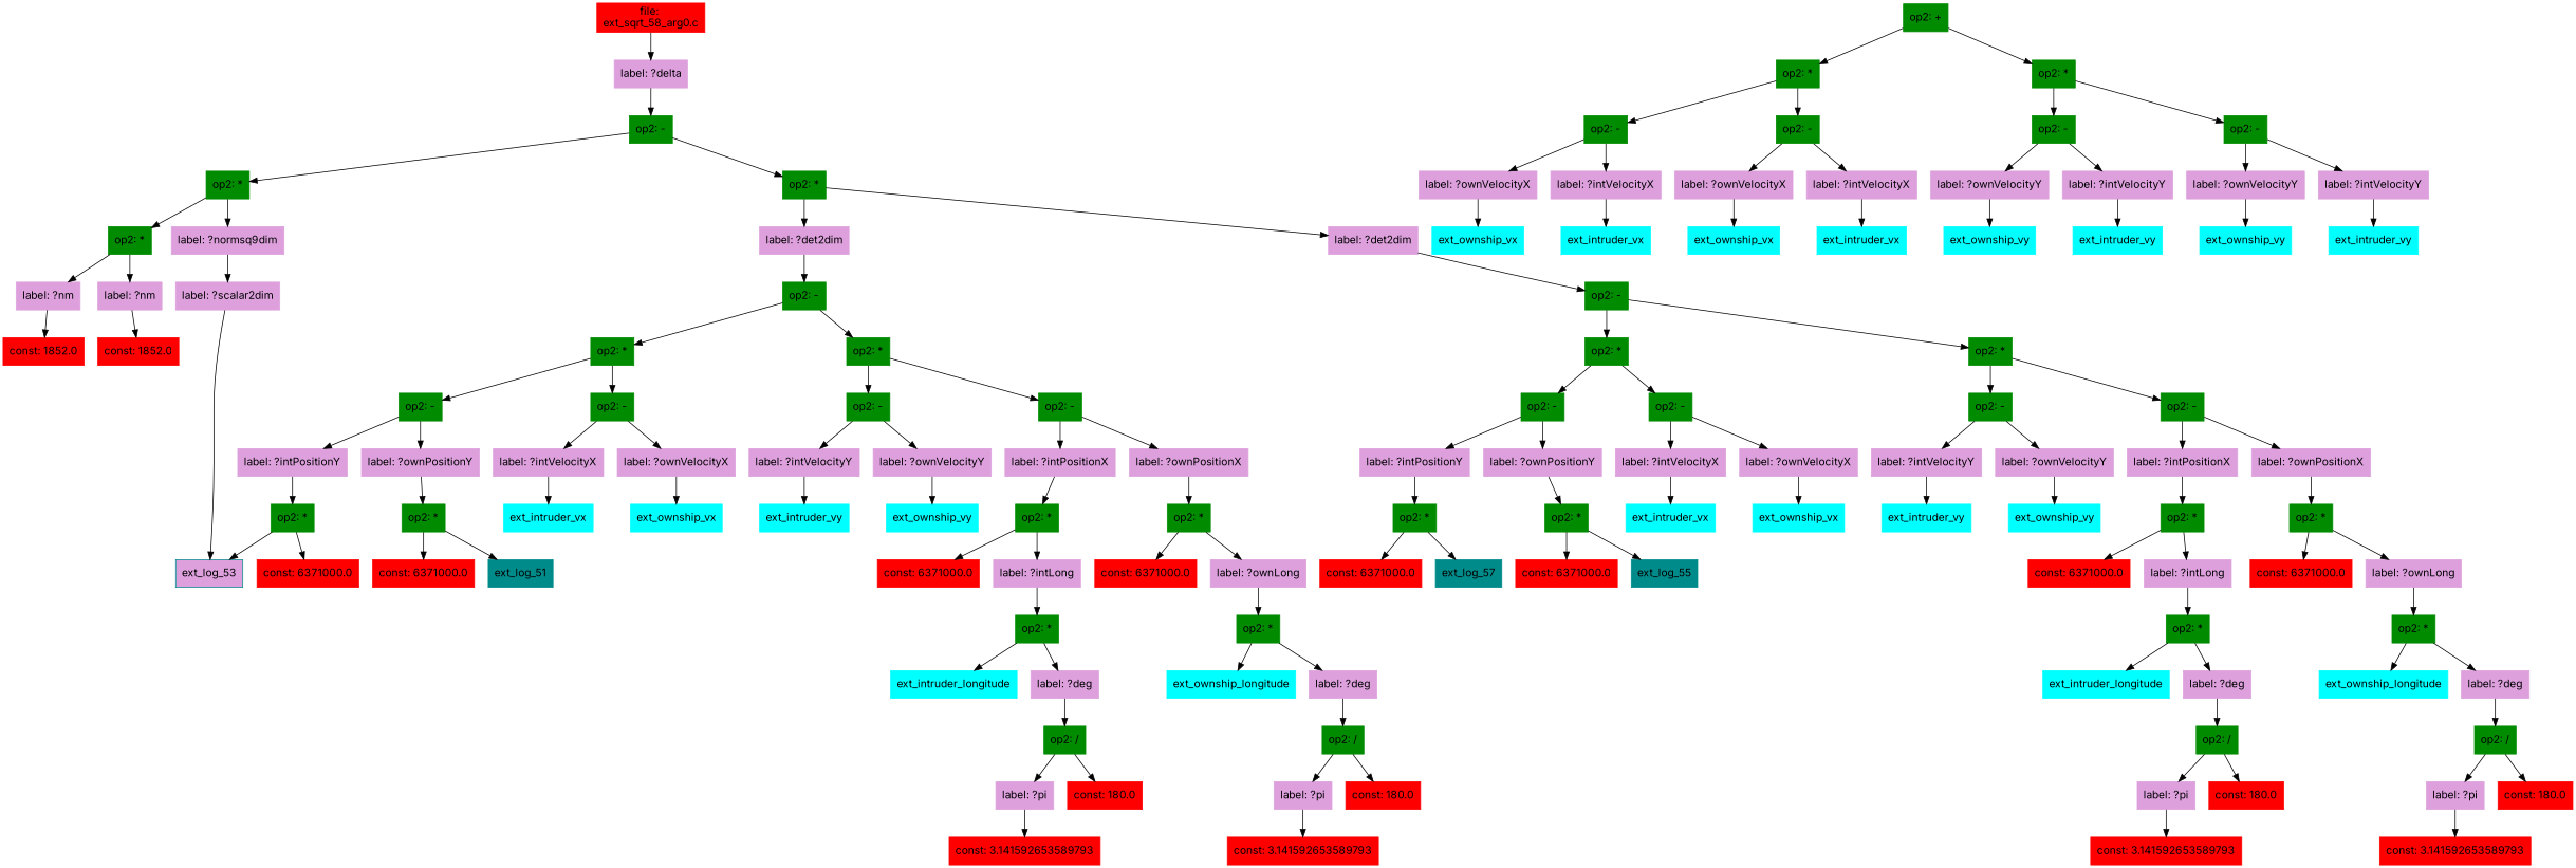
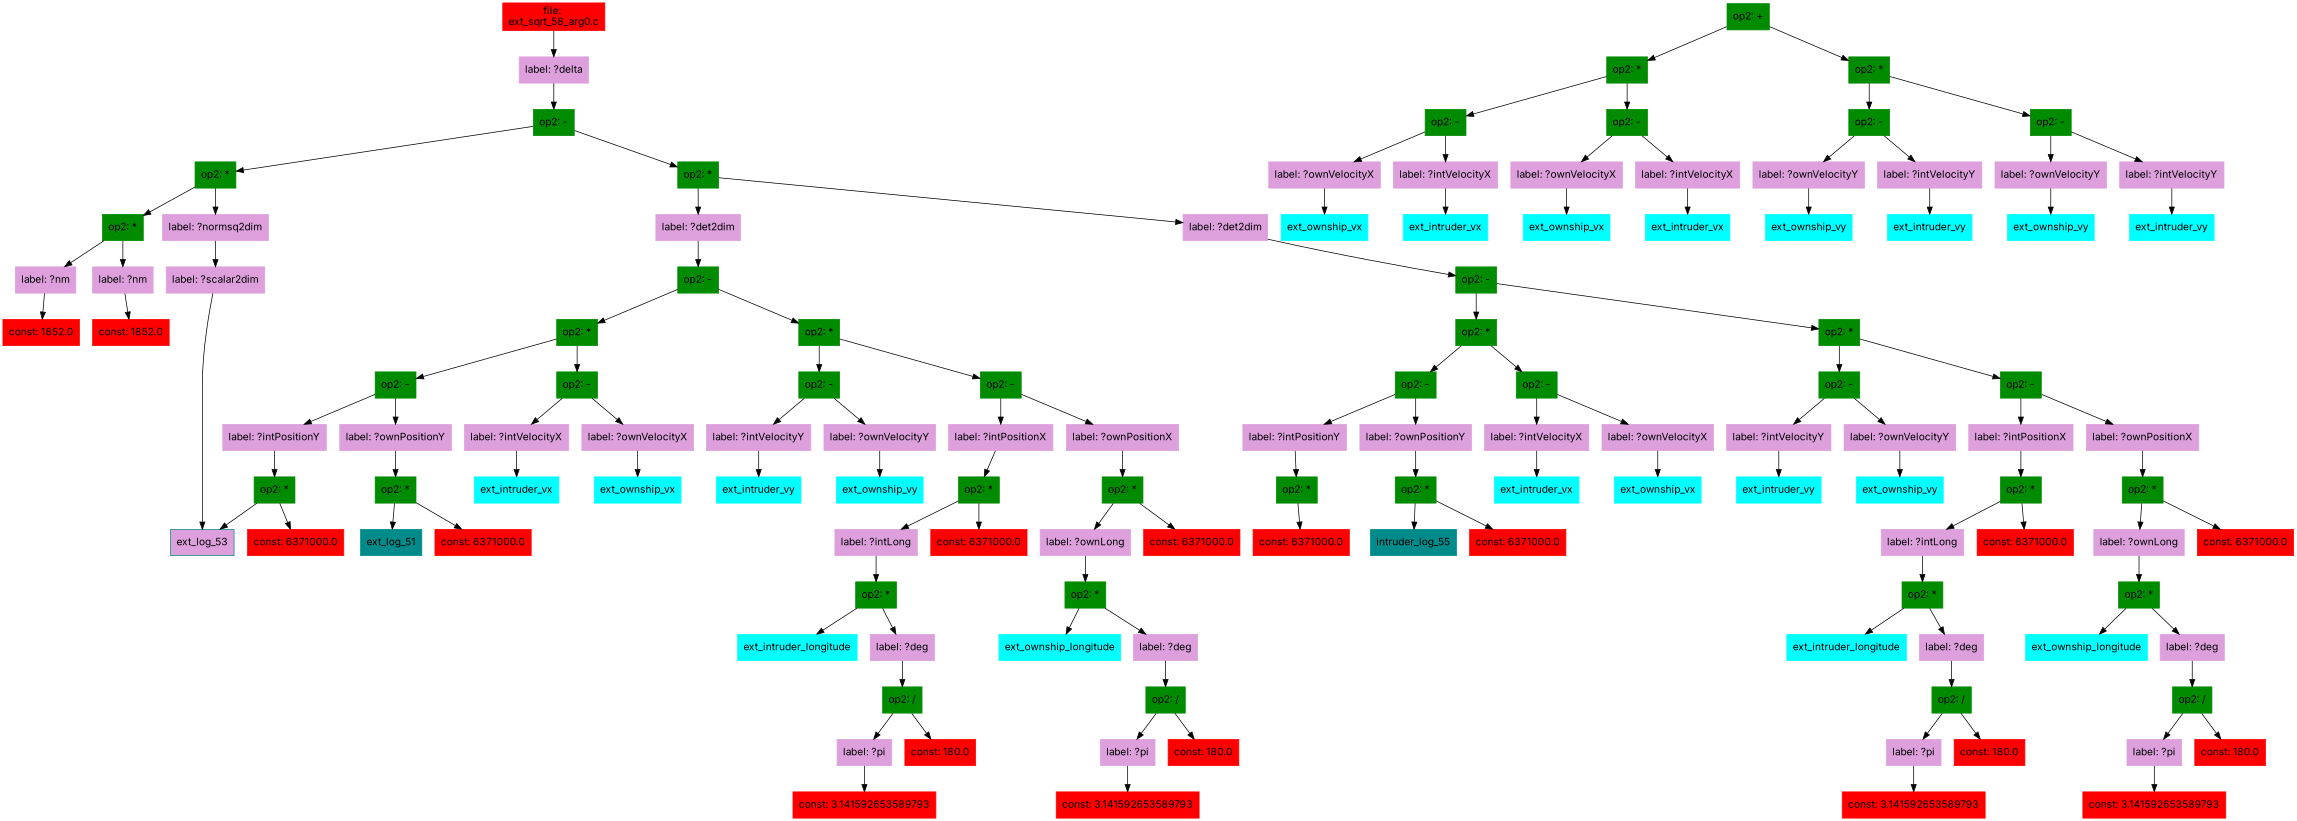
  digraph {
    fontname=Inter
    node [color=plum fontname=Inter shape=box style=filled]
    edge [fontname=Inter]
    n1 [color=red label="file: \next_sqrt_58_arg0.c"]
    n2 [label="label: ?delta"]
    n3 [color=green4 label="op2: -"]
    n4 [color=green4 label="op2: *"]
    n5 [color=green4 label="op2: *"]
    n6 [color=green4 label="op2: *"]
-   n7 [label="label: ?normsq9dim"]
+   n7 [label="label: ?normsq2dim"]
    n8 [label="label: ?det2dim"]
    n9 [label="label: ?det2dim"]
    n10 [label="label: ?nm"]
    n11 [label="label: ?nm"]
    n12 [label="label: ?scalar2dim"]
    n13 [color=red1 label="const: 1852.0"]
    n14 [color=red1 label="const: 1852.0"]
    n15 [color=cyan4 fillcolor=plum label=ext_log_53]
    n16 [color=green4 label="op2: +"]
    n17 [color=green4 label="op2: *"]
    n18 [color=green4 label="op2: *"]
    n19 [color=green4 label="op2: -"]
    n20 [color=green4 label="op2: -"]
    n21 [color=green4 label="op2: -"]
    n22 [color=green4 label="op2: -"]
    n23 [label="label: ?ownVelocityX"]
    n24 [label="label: ?intVelocityX"]
    n25 [label="label: ?ownVelocityX"]
    n26 [label="label: ?intVelocityX"]
    n27 [color=cyan1 label=ext_ownship_vx]
    n28 [color=cyan1 label=ext_intruder_vx]
    n29 [color=cyan1 label=ext_ownship_vx]
    n30 [color=cyan1 label=ext_intruder_vx]
    n31 [label="label: ?ownVelocityY"]
    n32 [label="label: ?intVelocityY"]
    n33 [label="label: ?ownVelocityY"]
    n34 [label="label: ?intVelocityY"]
    n35 [color=cyan1 label=ext_ownship_vy]
    n36 [color=cyan1 label=ext_intruder_vy]
    n37 [color=cyan1 label=ext_ownship_vy]
    n38 [color=cyan1 label=ext_intruder_vy]
    n39 [color=green4 label="op2: -"]
    n40 [color=green4 label="op2: -"]
    n41 [color=green4 label="op2: *"]
    n42 [color=green4 label="op2: *"]
    n43 [color=green4 label="op2: -"]
    n44 [color=green4 label="op2: -"]
    n45 [color=green4 label="op2: -"]
    n46 [color=green4 label="op2: -"]
    n47 [label="label: ?ownPositionX"]
    n48 [label="label: ?intPositionX"]
    n49 [label="label: ?ownVelocityY"]
    n50 [label="label: ?intVelocityY"]
    n51 [color=green4 label="op2: *"]
    n52 [color=green4 label="op2: *"]
    n53 [color=red1 label="const: 6371000.0"]
    n54 [label="label: ?ownLong"]
    n55 [color=green4 label="op2: *"]
    n56 [color=cyan1 label=ext_ownship_longitude]
    n57 [label="label: ?deg"]
    n58 [color=green4 label="op2: /"]
    n59 [label="label: ?pi"]
    n60 [color=red1 label="const: 180.0"]
    n61 [color=red1 label="const: 3.141592653589793"]
    n62 [color=red1 label="const: 6371000.0"]
    n63 [label="label: ?intLong"]
    n64 [color=green4 label="op2: *"]
    n65 [color=cyan1 label=ext_intruder_longitude]
    n66 [label="label: ?deg"]
    n67 [color=green4 label="op2: /"]
    n68 [label="label: ?pi"]
    n69 [color=red1 label="const: 180.0"]
    n70 [color=red1 label="const: 3.141592653589793"]
    n71 [color=cyan1 label=ext_ownship_vy]
    n72 [color=cyan1 label=ext_intruder_vy]
    n73 [label="label: ?ownVelocityX"]
    n74 [label="label: ?intVelocityX"]
    n75 [label="label: ?ownPositionY"]
    n76 [label="label: ?intPositionY"]
    n77 [color=cyan1 label=ext_ownship_vx]
    n78 [color=cyan1 label=ext_intruder_vx]
    n79 [color=green4 label="op2: *"]
    n80 [color=green4 label="op2: *"]
    n81 [color=red1 label="const: 6371000.0"]
    n82 [color=cyan4 label=ext_log_51]
    n83 [color=red1 label="const: 6371000.0"]
    n84 [color=green4 label="op2: *"]
    n85 [color=green4 label="op2: *"]
    n86 [color=green4 label="op2: -"]
    n87 [color=green4 label="op2: -"]
    n88 [color=green4 label="op2: -"]
    n89 [color=green4 label="op2: -"]
    n90 [label="label: ?ownPositionX"]
    n91 [label="label: ?intPositionX"]
    n92 [label="label: ?ownVelocityY"]
    n93 [label="label: ?intVelocityY"]
    n94 [color=green4 label="op2: *"]
    n95 [color=green4 label="op2: *"]
    n96 [color=red1 label="const: 6371000.0"]
    n97 [label="label: ?ownLong"]
    n98 [color=green4 label="op2: *"]
    n99 [color=cyan1 label=ext_ownship_longitude]
    n100 [label="label: ?deg"]
    n101 [color=green4 label="op2: /"]
    n102 [label="label: ?pi"]
    n103 [color=red1 label="const: 180.0"]
    n104 [color=red1 label="const: 3.141592653589793"]
    n105 [color=red1 label="const: 6371000.0"]
    n106 [label="label: ?intLong"]
    n107 [color=green4 label="op2: *"]
    n108 [color=cyan1 label=ext_intruder_longitude]
    n109 [label="label: ?deg"]
    n110 [color=green4 label="op2: /"]
    n111 [label="label: ?pi"]
    n112 [color=red1 label="const: 180.0"]
    n113 [color=red1 label="const: 3.141592653589793"]
    n114 [color=cyan1 label=ext_ownship_vy]
    n115 [color=cyan1 label=ext_intruder_vy]
    n116 [label="label: ?ownVelocityX"]
    n117 [label="label: ?intVelocityX"]
    n118 [label="label: ?ownPositionY"]
    n119 [label="label: ?intPositionY"]
    n120 [color=cyan1 label=ext_ownship_vx]
    n121 [color=cyan1 label=ext_intruder_vx]
    n122 [color=green4 label="op2: *"]
    n123 [color=green4 label="op2: *"]
    n124 [color=red1 label="const: 6371000.0"]
-   n125 [color=cyan4 label=ext_log_55]
+   n125 [color=cyan4 label=intruder_log_55]
    n126 [color=red1 label="const: 6371000.0"]
-   n127 [color=cyan4 label=ext_log_57]
    n1 -> n2
    n2 -> n3
    n3 -> n4
    n3 -> n5
    n4 -> n6
    n4 -> n7
    n5 -> n8
    n5 -> n9
    n6 -> n10
    n6 -> n11
    n7 -> n12
    n8 -> n39
    n9 -> n40
    n10 -> n13
    n11 -> n14
    n12 -> n15
    n16 -> n17
    n16 -> n18
    n17 -> n19
    n17 -> n20
    n18 -> n21
    n18 -> n22
    n19 -> n23
    n19 -> n24
    n20 -> n25
    n20 -> n26
    n21 -> n31
    n21 -> n32
    n22 -> n33
    n22 -> n34
    n23 -> n27
    n24 -> n28
    n25 -> n29
    n26 -> n30
    n31 -> n35
    n32 -> n36
    n33 -> n37
    n34 -> n38
    n39 -> n41
    n39 -> n42
    n40 -> n84
    n40 -> n85
    n41 -> n43
    n41 -> n44
    n42 -> n45
    n42 -> n46
    n43 -> n47
    n43 -> n48
    n44 -> n49
    n44 -> n50
    n45 -> n73
    n45 -> n74
    n46 -> n75
    n46 -> n76
    n47 -> n51
    n48 -> n52
    n49 -> n71
    n50 -> n72
    n51 -> n53
    n51 -> n54
    n52 -> n62
    n52 -> n63
    n54 -> n55
    n55 -> n56
    n55 -> n57
    n57 -> n58
    n58 -> n59
    n58 -> n60
    n59 -> n61
    n63 -> n64
    n64 -> n65
    n64 -> n66
    n66 -> n67
    n67 -> n68
    n67 -> n69
    n68 -> n70
    n73 -> n77
    n74 -> n78
    n75 -> n79
    n76 -> n80
    n79 -> n81
    n79 -> n82
    n80 -> n15
    n80 -> n83
    n84 -> n86
    n84 -> n87
    n85 -> n88
    n85 -> n89
    n86 -> n90
    n86 -> n91
    n87 -> n92
    n87 -> n93
    n88 -> n116
    n88 -> n117
    n89 -> n118
    n89 -> n119
    n90 -> n94
    n91 -> n95
    n92 -> n114
    n93 -> n115
    n94 -> n96
    n94 -> n97
    n95 -> n105
    n95 -> n106
    n97 -> n98
    n98 -> n99
    n98 -> n100
    n100 -> n101
    n101 -> n102
    n101 -> n103
    n102 -> n104
    n106 -> n107
    n107 -> n108
    n107 -> n109
    n109 -> n110
    n110 -> n111
    n110 -> n112
    n111 -> n113
    n116 -> n120
    n117 -> n121
    n118 -> n122
    n119 -> n123
    n122 -> n124
    n122 -> n125
    n123 -> n126
-   n123 -> n127
  }
